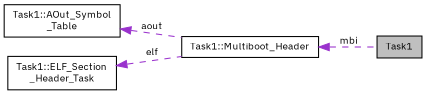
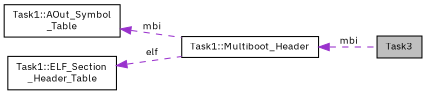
  digraph {
    fontname="IBM Plex Sans"
    rankdir=LR
    node [color=black fontname="IBM Plex Sans" fontsize=10 shape=record]
    edge [color=darkorchid3 dir=back fontname="IBM Plex Sans" fontsize=10 labelfontname=FreeSans labelfontsize=10 style=dashed]
-   n1 [fillcolor=grey75 fontcolor=black height=0.2 label=Task1 style=filled width=0.4]
+   n1 [fillcolor=grey75 fontcolor=black height=0.2 label=Task3 style=filled width=0.4]
    n2 [height=0.2 label="Task1::Multiboot_Header" width=0.4]
    n3 [height=0.2 label="Task1::AOut_Symbol\l_Table" width=0.4]
-   n4 [height=0.2 label="Task1::ELF_Section\l_Header_Task" width=0.4]
+   n4 [height=0.2 label="Task1::ELF_Section\l_Header_Table" width=0.4]
    n2 -> n1 [label=" mbi"]
-   n3 -> n2 [label=" aout"]
+   n3 -> n2 [label=" mbi"]
    n4 -> n2 [label=" elf"]
  }
